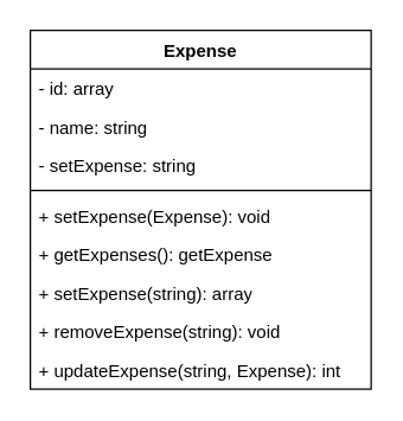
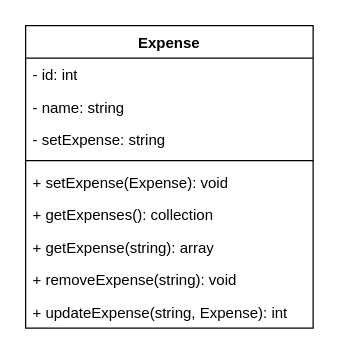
  <mxCell id="0" />
  <mxCell id="1" parent="0" />
  <mxCell id="2" value="Expense" style="swimlane;fontStyle=1;align=center;verticalAlign=top;childLayout=stackLayout;horizontal=1;startSize=26;horizontalStack=0;resizeParent=1;resizeParentMax=0;resizeLast=0;collapsible=1;marginBottom=0;whiteSpace=wrap;html=1;" parent="1" vertex="1"><mxGeometry x="20" y="20" width="230" height="242" as="geometry" /></mxCell>
- <mxCell id="3" value="- id: array" style="text;strokeColor=none;fillColor=none;align=left;verticalAlign=top;spacingLeft=4;spacingRight=4;overflow=hidden;rotatable=0;points=[[0,0.5],[1,0.5]];portConstraint=eastwest;whiteSpace=wrap;html=1;" parent="2" vertex="1"><mxGeometry y="26" width="230" height="26" as="geometry" /></mxCell>
+ <mxCell id="3" value="- id: int" style="text;strokeColor=none;fillColor=none;align=left;verticalAlign=top;spacingLeft=4;spacingRight=4;overflow=hidden;rotatable=0;points=[[0,0.5],[1,0.5]];portConstraint=eastwest;whiteSpace=wrap;html=1;" parent="2" vertex="1"><mxGeometry y="26" width="230" height="26" as="geometry" /></mxCell>
  <mxCell id="4" value="- name: string" style="text;strokeColor=none;fillColor=none;align=left;verticalAlign=top;spacingLeft=4;spacingRight=4;overflow=hidden;rotatable=0;points=[[0,0.5],[1,0.5]];portConstraint=eastwest;whiteSpace=wrap;html=1;" vertex="1" parent="2"><mxGeometry y="52" width="230" height="26" as="geometry" /></mxCell>
  <mxCell id="5" value="- setExpense: string" style="text;strokeColor=none;fillColor=none;align=left;verticalAlign=top;spacingLeft=4;spacingRight=4;overflow=hidden;rotatable=0;points=[[0,0.5],[1,0.5]];portConstraint=eastwest;whiteSpace=wrap;html=1;" parent="2" vertex="1"><mxGeometry y="78" width="230" height="26" as="geometry" /></mxCell>
  <mxCell id="6" value="" style="line;strokeWidth=1;fillColor=none;align=left;verticalAlign=middle;spacingTop=-1;spacingLeft=3;spacingRight=3;rotatable=0;labelPosition=right;points=[];portConstraint=eastwest;strokeColor=inherit;" parent="2" vertex="1"><mxGeometry y="104" width="230" height="8" as="geometry" /></mxCell>
  <mxCell id="7" value="+ setExpense(Expense): void" style="text;strokeColor=none;fillColor=none;align=left;verticalAlign=top;spacingLeft=4;spacingRight=4;overflow=hidden;rotatable=0;points=[[0,0.5],[1,0.5]];portConstraint=eastwest;whiteSpace=wrap;html=1;" parent="2" vertex="1"><mxGeometry y="112" width="230" height="26" as="geometry" /></mxCell>
- <mxCell id="8" value="+ getExpenses(): getExpense" style="text;strokeColor=none;fillColor=none;align=left;verticalAlign=top;spacingLeft=4;spacingRight=4;overflow=hidden;rotatable=0;points=[[0,0.5],[1,0.5]];portConstraint=eastwest;whiteSpace=wrap;html=1;" parent="2" vertex="1"><mxGeometry y="138" width="230" height="26" as="geometry" /></mxCell>
- <mxCell id="9" value="+ setExpense(string): array" style="text;strokeColor=none;fillColor=none;align=left;verticalAlign=top;spacingLeft=4;spacingRight=4;overflow=hidden;rotatable=0;points=[[0,0.5],[1,0.5]];portConstraint=eastwest;whiteSpace=wrap;html=1;" parent="2" vertex="1"><mxGeometry y="164" width="230" height="26" as="geometry" /></mxCell>
+ <mxCell id="8" value="+ getExpenses(): collection" style="text;strokeColor=none;fillColor=none;align=left;verticalAlign=top;spacingLeft=4;spacingRight=4;overflow=hidden;rotatable=0;points=[[0,0.5],[1,0.5]];portConstraint=eastwest;whiteSpace=wrap;html=1;" parent="2" vertex="1"><mxGeometry y="138" width="230" height="26" as="geometry" /></mxCell>
+ <mxCell id="9" value="+ getExpense(string): array" style="text;strokeColor=none;fillColor=none;align=left;verticalAlign=top;spacingLeft=4;spacingRight=4;overflow=hidden;rotatable=0;points=[[0,0.5],[1,0.5]];portConstraint=eastwest;whiteSpace=wrap;html=1;" parent="2" vertex="1"><mxGeometry y="164" width="230" height="26" as="geometry" /></mxCell>
  <mxCell id="10" value="+ removeExpense(string): void" style="text;strokeColor=none;fillColor=none;align=left;verticalAlign=top;spacingLeft=4;spacingRight=4;overflow=hidden;rotatable=0;points=[[0,0.5],[1,0.5]];portConstraint=eastwest;whiteSpace=wrap;html=1;" parent="2" vertex="1"><mxGeometry y="190" width="230" height="26" as="geometry" /></mxCell>
  <mxCell id="11" value="+ updateExpense(string, Expense): int" style="text;strokeColor=none;fillColor=none;align=left;verticalAlign=top;spacingLeft=4;spacingRight=4;overflow=hidden;rotatable=0;points=[[0,0.5],[1,0.5]];portConstraint=eastwest;whiteSpace=wrap;html=1;" parent="2" vertex="1"><mxGeometry y="216" width="230" height="26" as="geometry" /></mxCell>
